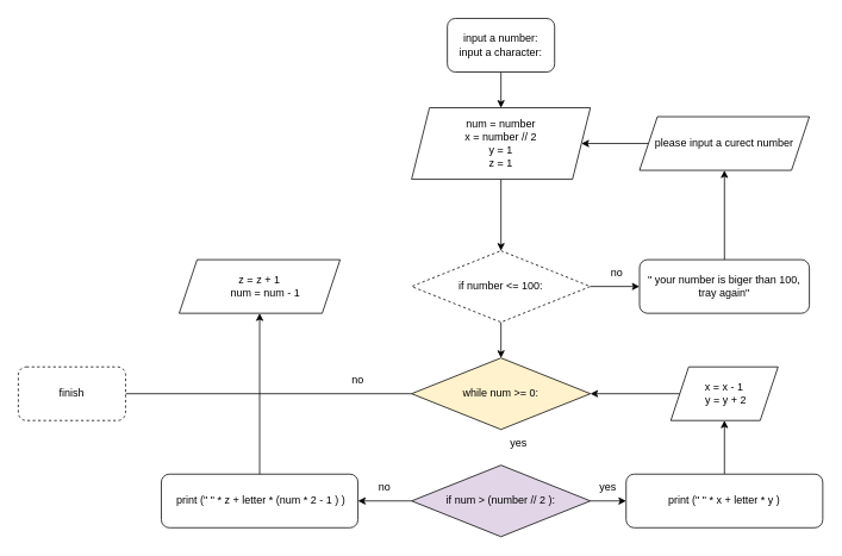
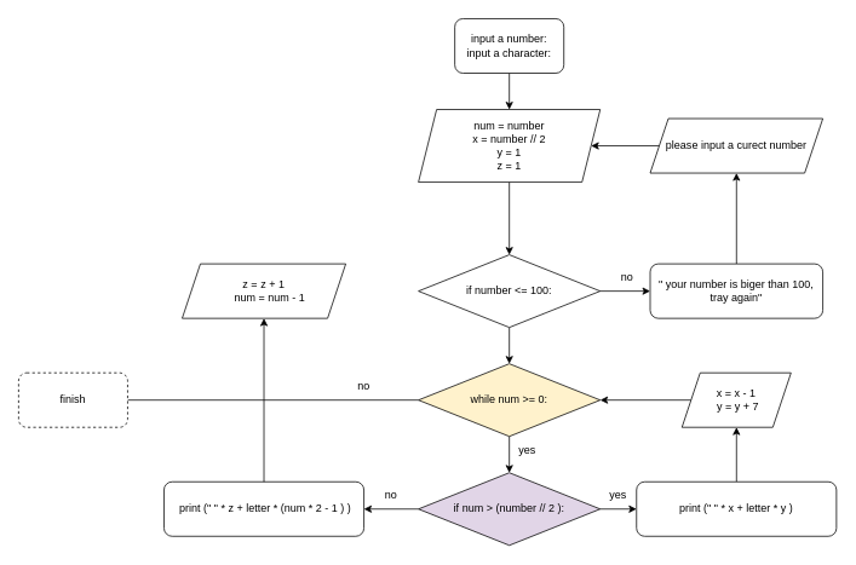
  <mxCell id="0" />
  <mxCell id="1" parent="0" />
  <mxCell id="2" value="" style="edgeStyle=orthogonalEdgeStyle;rounded=0;orthogonalLoop=1;jettySize=auto;html=1;" edge="1" parent="1" source="3" target="5"><mxGeometry relative="1" as="geometry" /></mxCell>
  <mxCell id="3" value="&lt;div&gt;input a number: &lt;br&gt;&lt;/div&gt;&lt;div&gt;input a character:&lt;br&gt;&lt;/div&gt;" style="rounded=1;whiteSpace=wrap;html=1;" vertex="1" parent="1"><mxGeometry x="500" y="20" width="120" height="60" as="geometry" /></mxCell>
  <mxCell id="4" value="" style="edgeStyle=orthogonalEdgeStyle;rounded=0;orthogonalLoop=1;jettySize=auto;html=1;" edge="1" parent="1" source="5" target="8"><mxGeometry relative="1" as="geometry" /></mxCell>
  <mxCell id="5" value="&lt;div&gt;num = number&lt;/div&gt;&lt;div&gt;x = number // 2&lt;br&gt;y = 1&lt;br&gt;z = 1&lt;br&gt;&lt;/div&gt;" style="shape=parallelogram;perimeter=parallelogramPerimeter;whiteSpace=wrap;html=1;fixedSize=1;" vertex="1" parent="1"><mxGeometry x="460" y="120" width="200" height="80" as="geometry" /></mxCell>
  <mxCell id="6" value="" style="edgeStyle=orthogonalEdgeStyle;rounded=0;orthogonalLoop=1;jettySize=auto;html=1;" edge="1" parent="1" source="8" target="11"><mxGeometry relative="1" as="geometry" /></mxCell>
  <mxCell id="7" value="" style="edgeStyle=orthogonalEdgeStyle;rounded=0;orthogonalLoop=1;jettySize=auto;html=1;" edge="1" parent="1" source="8" target="21"><mxGeometry relative="1" as="geometry" /></mxCell>
- <mxCell id="8" value="if number &amp;lt;= 100:" style="rhombus;whiteSpace=wrap;html=1;dashed=1;" vertex="1" parent="1"><mxGeometry x="460" y="280" width="200" height="80" as="geometry" /></mxCell>
+ <mxCell id="8" value="if number &amp;lt;= 100:" style="rhombus;whiteSpace=wrap;html=1;" vertex="1" parent="1"><mxGeometry x="460" y="280" width="200" height="80" as="geometry" /></mxCell>
+ <mxCell id="9" value="" style="edgeStyle=orthogonalEdgeStyle;rounded=0;orthogonalLoop=1;jettySize=auto;html=1;" edge="1" parent="1" source="11" target="14"><mxGeometry relative="1" as="geometry" /></mxCell>
  <mxCell id="10" value="" style="edgeStyle=orthogonalEdgeStyle;rounded=0;orthogonalLoop=1;jettySize=auto;html=1;endArrow=none;" edge="1" parent="1" source="11" target="26"><mxGeometry relative="1" as="geometry" /></mxCell>
  <mxCell id="11" value="while num &amp;gt;= 0:" style="rhombus;whiteSpace=wrap;html=1;fillColor=#fff2cc;" vertex="1" parent="1"><mxGeometry x="460" y="400" width="200" height="80" as="geometry" /></mxCell>
  <mxCell id="12" value="" style="edgeStyle=orthogonalEdgeStyle;rounded=0;orthogonalLoop=1;jettySize=auto;html=1;" edge="1" parent="1" source="14" target="16"><mxGeometry relative="1" as="geometry" /></mxCell>
  <mxCell id="13" value="" style="edgeStyle=orthogonalEdgeStyle;rounded=0;orthogonalLoop=1;jettySize=auto;html=1;" edge="1" parent="1" source="14" target="17"><mxGeometry relative="1" as="geometry" /></mxCell>
  <mxCell id="14" value="if num &amp;gt; (number // 2 ):" style="rhombus;whiteSpace=wrap;html=1;fillColor=#e1d5e7;" vertex="1" parent="1"><mxGeometry x="460" y="520" width="200" height="80" as="geometry" /></mxCell>
  <mxCell id="15" value="" style="edgeStyle=orthogonalEdgeStyle;rounded=0;orthogonalLoop=1;jettySize=auto;html=1;" edge="1" parent="1" source="16" target="19"><mxGeometry relative="1" as="geometry" /></mxCell>
  <mxCell id="16" value="print (&quot; &quot; * x + letter * y )" style="rounded=1;whiteSpace=wrap;html=1;" vertex="1" parent="1"><mxGeometry x="700" y="530" width="220" height="60" as="geometry" /></mxCell>
  <mxCell id="17" value="&amp;nbsp;print (&quot; &quot; * z + letter * (num * 2 - 1 ) )" style="rounded=1;whiteSpace=wrap;html=1;" vertex="1" parent="1"><mxGeometry x="180" y="530" width="220" height="60" as="geometry" /></mxCell>
  <mxCell id="18" value="" style="edgeStyle=orthogonalEdgeStyle;rounded=0;orthogonalLoop=1;jettySize=auto;html=1;" edge="1" parent="1" source="19" target="11"><mxGeometry relative="1" as="geometry" /></mxCell>
- <mxCell id="19" value="x = x - 1&lt;br&gt;&amp;nbsp;y = y + 2" style="shape=parallelogram;perimeter=parallelogramPerimeter;whiteSpace=wrap;html=1;fixedSize=1;" vertex="1" parent="1"><mxGeometry x="750" y="410" width="120" height="60" as="geometry" /></mxCell>
+ <mxCell id="19" value="x = x - 1&lt;br&gt;&amp;nbsp;y = y + 7" style="shape=parallelogram;perimeter=parallelogramPerimeter;whiteSpace=wrap;html=1;fixedSize=1;" vertex="1" parent="1"><mxGeometry x="750" y="410" width="120" height="60" as="geometry" /></mxCell>
  <mxCell id="20" value="" style="edgeStyle=orthogonalEdgeStyle;rounded=0;orthogonalLoop=1;jettySize=auto;html=1;entryX=0.5;entryY=1;entryDx=0;entryDy=0;" edge="1" parent="1" source="21" target="25"><mxGeometry relative="1" as="geometry"><mxPoint x="810" y="210" as="targetPoint" /></mxGeometry></mxCell>
  <mxCell id="21" value="&quot; your number is biger than 100, tray again&quot;" style="rounded=1;whiteSpace=wrap;html=1;" vertex="1" parent="1"><mxGeometry x="715" y="290" width="190" height="60" as="geometry" /></mxCell>
  <mxCell id="22" value="z = z + 1&lt;br&gt;&amp;nbsp;&amp;nbsp;&amp;nbsp; num = num - 1" style="shape=parallelogram;perimeter=parallelogramPerimeter;whiteSpace=wrap;html=1;fixedSize=1;" vertex="1" parent="1"><mxGeometry x="200" y="290" width="180" height="60" as="geometry" /></mxCell>
  <mxCell id="23" value="" style="endArrow=classic;html=1;rounded=0;exitX=0.5;exitY=0;exitDx=0;exitDy=0;entryX=0.5;entryY=1;entryDx=0;entryDy=0;" edge="1" parent="1" source="17" target="22"><mxGeometry width="50" height="50" relative="1" as="geometry"><mxPoint x="640" y="400" as="sourcePoint" /><mxPoint x="690" y="350" as="targetPoint" /></mxGeometry></mxCell>
  <mxCell id="24" value="" style="edgeStyle=orthogonalEdgeStyle;rounded=0;orthogonalLoop=1;jettySize=auto;html=1;" edge="1" parent="1" source="25" target="5"><mxGeometry relative="1" as="geometry" /></mxCell>
  <mxCell id="25" value="please input a curect number" style="shape=parallelogram;perimeter=parallelogramPerimeter;whiteSpace=wrap;html=1;fixedSize=1;" vertex="1" parent="1"><mxGeometry x="715" y="130" width="190" height="60" as="geometry" /></mxCell>
  <mxCell id="26" value="finish" style="rounded=1;whiteSpace=wrap;html=1;dashed=1;" vertex="1" parent="1"><mxGeometry x="20" y="410" width="120" height="60" as="geometry" /></mxCell>
  <mxCell id="27" value="no" style="text;html=1;strokeColor=none;fillColor=none;align=center;verticalAlign=middle;whiteSpace=wrap;rounded=0;" vertex="1" parent="1"><mxGeometry x="660" y="290" width="60" height="30" as="geometry" /></mxCell>
  <mxCell id="28" value="no" style="text;html=1;strokeColor=none;fillColor=none;align=center;verticalAlign=middle;whiteSpace=wrap;rounded=0;" vertex="1" parent="1"><mxGeometry x="400" y="530" width="60" height="30" as="geometry" /></mxCell>
  <mxCell id="29" value="no" style="text;html=1;strokeColor=none;fillColor=none;align=center;verticalAlign=middle;whiteSpace=wrap;rounded=0;" vertex="1" parent="1"><mxGeometry x="370" y="410" width="60" height="30" as="geometry" /></mxCell>
  <mxCell id="30" value="yes" style="text;html=1;strokeColor=none;fillColor=none;align=center;verticalAlign=middle;whiteSpace=wrap;rounded=0;" vertex="1" parent="1"><mxGeometry x="550" y="480" width="60" height="30" as="geometry" /></mxCell>
  <mxCell id="31" value="yes" style="text;html=1;strokeColor=none;fillColor=none;align=center;verticalAlign=middle;whiteSpace=wrap;rounded=0;" vertex="1" parent="1"><mxGeometry x="650" y="530" width="60" height="30" as="geometry" /></mxCell>
